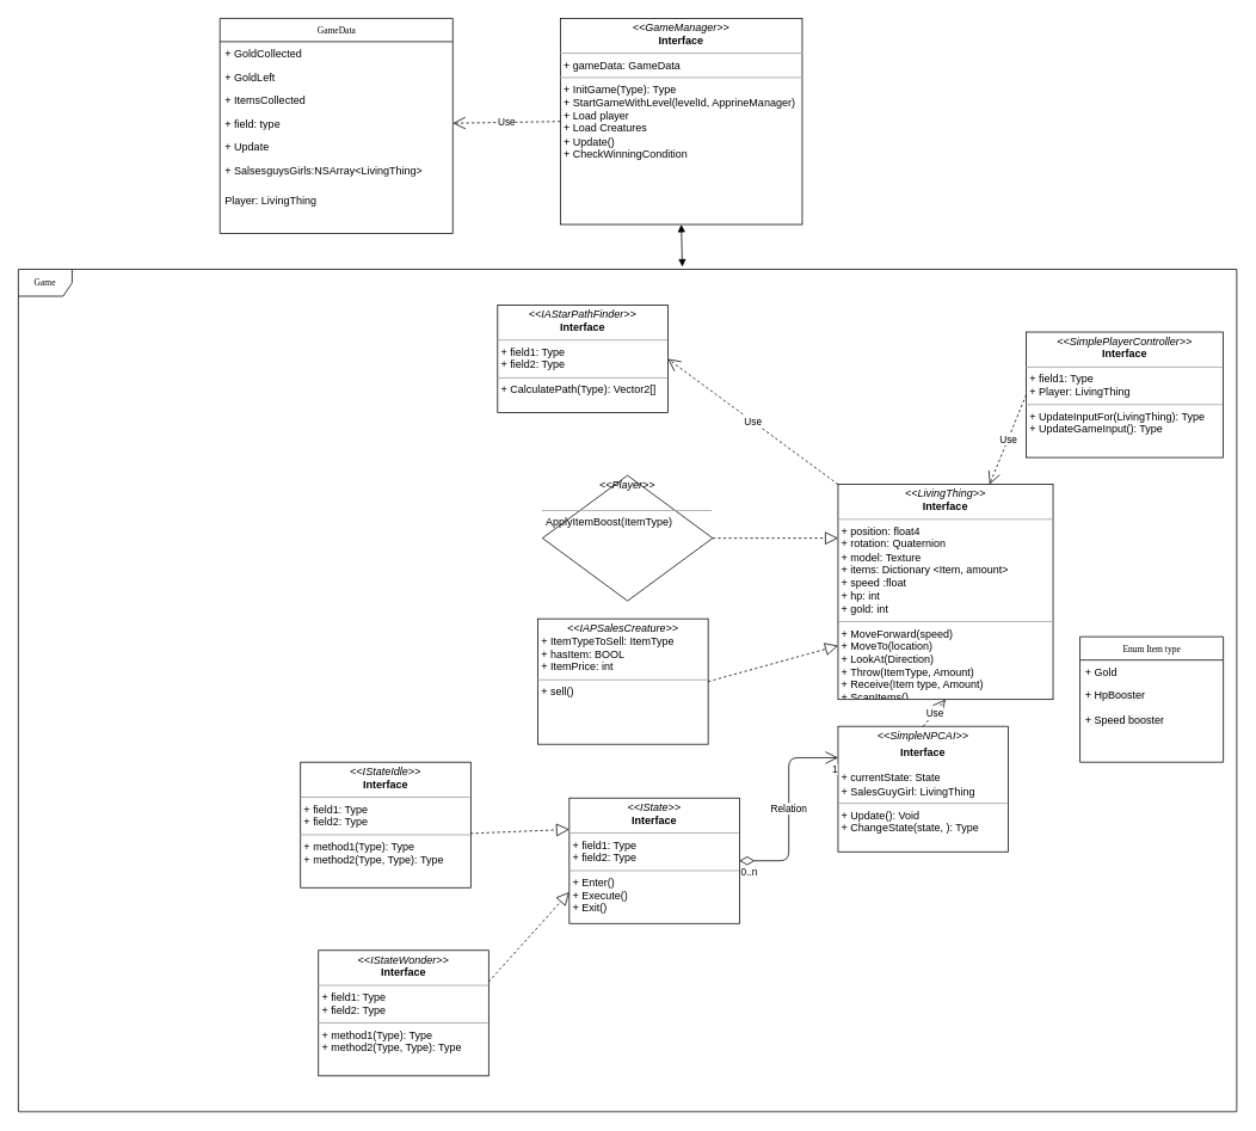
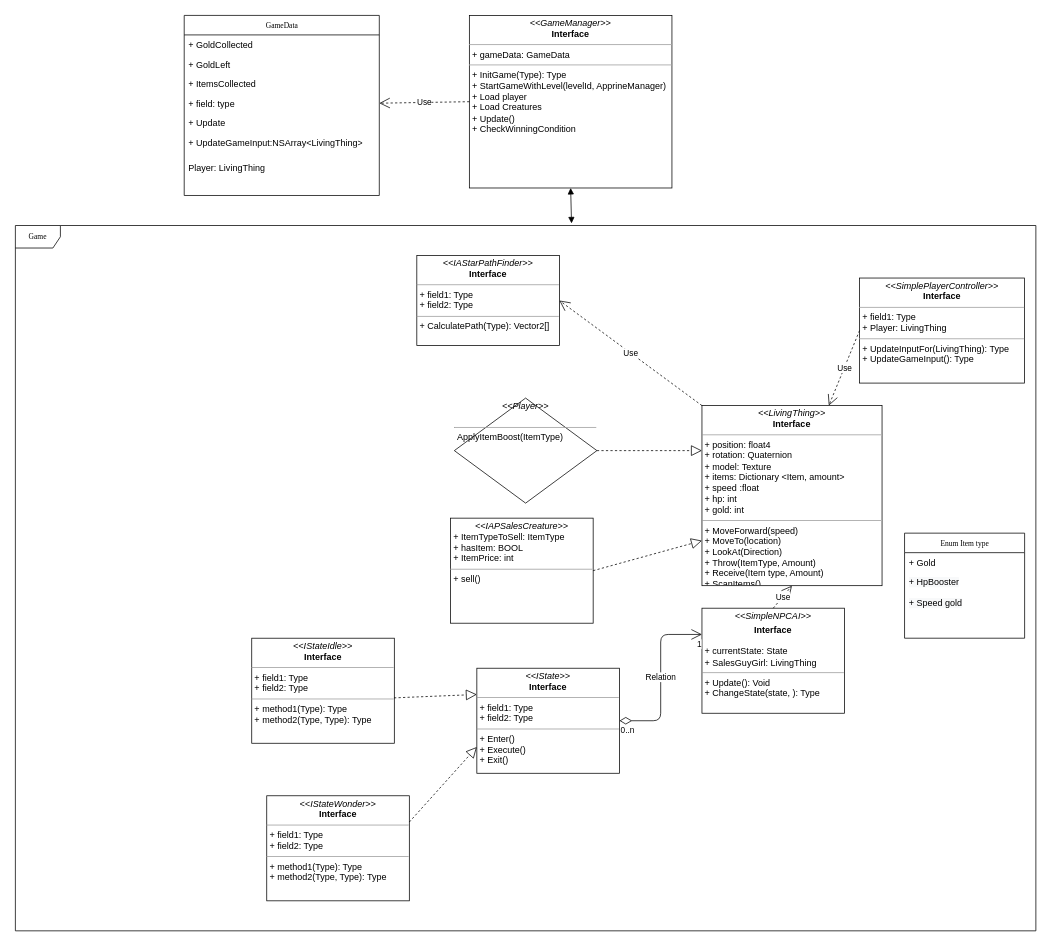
  <mxCell id="0" />
  <mxCell id="1" parent="0" />
  <mxCell id="2" value="Game" style="shape=umlFrame;whiteSpace=wrap;html=1;rounded=0;shadow=0;comic=0;labelBackgroundColor=none;strokeWidth=1;fontFamily=Verdana;fontSize=10;align=center;" parent="1" vertex="1"><mxGeometry x="20" y="300" width="1360" height="940" as="geometry" /></mxCell>
  <mxCell id="3" value="GameData" style="swimlane;html=1;fontStyle=0;childLayout=stackLayout;horizontal=1;startSize=26;fillColor=none;horizontalStack=0;resizeParent=1;resizeLast=0;collapsible=1;marginBottom=0;swimlaneFillColor=#ffffff;rounded=0;shadow=0;comic=0;labelBackgroundColor=none;strokeWidth=1;fontFamily=Verdana;fontSize=10;align=center;" parent="1" vertex="1"><mxGeometry x="245" y="20" width="260" height="240" as="geometry" /></mxCell>
  <mxCell id="4" value="+ GoldCollected" style="text;html=1;strokeColor=none;fillColor=none;align=left;verticalAlign=top;spacingLeft=4;spacingRight=4;whiteSpace=wrap;overflow=hidden;rotatable=0;points=[[0,0.5],[1,0.5]];portConstraint=eastwest;" parent="3" vertex="1"><mxGeometry y="26" width="260" height="26" as="geometry" /></mxCell>
  <mxCell id="5" value="+ GoldLeft" style="text;html=1;strokeColor=none;fillColor=none;align=left;verticalAlign=top;spacingLeft=4;spacingRight=4;whiteSpace=wrap;overflow=hidden;rotatable=0;points=[[0,0.5],[1,0.5]];portConstraint=eastwest;" parent="3" vertex="1"><mxGeometry y="52" width="260" height="26" as="geometry" /></mxCell>
  <mxCell id="6" value="+ ItemsCollected" style="text;html=1;strokeColor=none;fillColor=none;align=left;verticalAlign=top;spacingLeft=4;spacingRight=4;whiteSpace=wrap;overflow=hidden;rotatable=0;points=[[0,0.5],[1,0.5]];portConstraint=eastwest;" parent="3" vertex="1"><mxGeometry y="78" width="260" height="26" as="geometry" /></mxCell>
  <mxCell id="7" value="+ field: type&lt;br&gt;" style="text;html=1;strokeColor=none;fillColor=none;align=left;verticalAlign=top;spacingLeft=4;spacingRight=4;whiteSpace=wrap;overflow=hidden;rotatable=0;points=[[0,0.5],[1,0.5]];portConstraint=eastwest;" parent="3" vertex="1"><mxGeometry y="104" width="260" height="26" as="geometry" /></mxCell>
  <mxCell id="8" value="+ Update" style="text;html=1;strokeColor=none;fillColor=none;align=left;verticalAlign=top;spacingLeft=4;spacingRight=4;whiteSpace=wrap;overflow=hidden;rotatable=0;points=[[0,0.5],[1,0.5]];portConstraint=eastwest;" vertex="1" parent="3"><mxGeometry y="130" width="260" height="26" as="geometry" /></mxCell>
- <mxCell id="9" value="+ SalsesguysGirls:NSArray&amp;lt;LivingThing&amp;gt;&lt;br&gt;" style="text;html=1;strokeColor=none;fillColor=none;align=left;verticalAlign=top;spacingLeft=4;spacingRight=4;whiteSpace=wrap;overflow=hidden;rotatable=0;points=[[0,0.5],[1,0.5]];portConstraint=eastwest;" vertex="1" parent="3"><mxGeometry y="156" width="260" height="34" as="geometry" /></mxCell>
+ <mxCell id="9" value="+ UpdateGameInput:NSArray&amp;lt;LivingThing&amp;gt;&lt;br&gt;" style="text;html=1;strokeColor=none;fillColor=none;align=left;verticalAlign=top;spacingLeft=4;spacingRight=4;whiteSpace=wrap;overflow=hidden;rotatable=0;points=[[0,0.5],[1,0.5]];portConstraint=eastwest;" vertex="1" parent="3"><mxGeometry y="156" width="260" height="34" as="geometry" /></mxCell>
  <mxCell id="10" value="Player: LivingThing" style="text;html=1;strokeColor=none;fillColor=none;align=left;verticalAlign=top;spacingLeft=4;spacingRight=4;whiteSpace=wrap;overflow=hidden;rotatable=0;points=[[0,0.5],[1,0.5]];portConstraint=eastwest;" vertex="1" parent="3"><mxGeometry y="190" width="260" height="26" as="geometry" /></mxCell>
  <mxCell id="11" value="Enum Item type" style="swimlane;html=1;fontStyle=0;childLayout=stackLayout;horizontal=1;startSize=26;fillColor=none;horizontalStack=0;resizeParent=1;resizeLast=0;collapsible=1;marginBottom=0;swimlaneFillColor=#ffffff;rounded=0;shadow=0;comic=0;labelBackgroundColor=none;strokeWidth=1;fontFamily=Verdana;fontSize=10;align=center;" parent="1" vertex="1"><mxGeometry x="1205" y="710" width="160" height="140" as="geometry" /></mxCell>
  <mxCell id="12" value="+ Gold" style="text;html=1;strokeColor=none;fillColor=none;align=left;verticalAlign=top;spacingLeft=4;spacingRight=4;whiteSpace=wrap;overflow=hidden;rotatable=0;points=[[0,0.5],[1,0.5]];portConstraint=eastwest;" parent="11" vertex="1"><mxGeometry y="26" width="160" height="26" as="geometry" /></mxCell>
  <mxCell id="13" value="&lt;meta charset=&quot;utf-8&quot;&gt;&lt;span style=&quot;color: rgb(0, 0, 0); font-family: helvetica; font-size: 12px; font-style: normal; font-weight: 400; letter-spacing: normal; text-align: left; text-indent: 0px; text-transform: none; word-spacing: 0px; background-color: rgb(248, 249, 250); display: inline; float: none;&quot;&gt;+ HpBooster&lt;/span&gt;" style="text;html=1;strokeColor=none;fillColor=none;align=left;verticalAlign=top;spacingLeft=4;spacingRight=4;whiteSpace=wrap;overflow=hidden;rotatable=0;points=[[0,0.5],[1,0.5]];portConstraint=eastwest;" parent="11" vertex="1"><mxGeometry y="52" width="160" height="28" as="geometry" /></mxCell>
- <mxCell id="14" value="&lt;span style=&quot;color: rgb(0 , 0 , 0) ; font-family: &amp;#34;helvetica&amp;#34; ; font-size: 12px ; font-style: normal ; font-weight: 400 ; letter-spacing: normal ; text-align: left ; text-indent: 0px ; text-transform: none ; word-spacing: 0px ; background-color: rgb(248 , 249 , 250) ; display: inline ; float: none&quot;&gt;+ Speed booster&lt;/span&gt;" style="text;html=1;strokeColor=none;fillColor=none;align=left;verticalAlign=top;spacingLeft=4;spacingRight=4;whiteSpace=wrap;overflow=hidden;rotatable=0;points=[[0,0.5],[1,0.5]];portConstraint=eastwest;" vertex="1" parent="11"><mxGeometry y="80" width="160" height="28" as="geometry" /></mxCell>
+ <mxCell id="14" value="&lt;span style=&quot;color: rgb(0 , 0 , 0) ; font-family: &amp;#34;helvetica&amp;#34; ; font-size: 12px ; font-style: normal ; font-weight: 400 ; letter-spacing: normal ; text-align: left ; text-indent: 0px ; text-transform: none ; word-spacing: 0px ; background-color: rgb(248 , 249 , 250) ; display: inline ; float: none&quot;&gt;+ Speed gold&lt;/span&gt;" style="text;html=1;strokeColor=none;fillColor=none;align=left;verticalAlign=top;spacingLeft=4;spacingRight=4;whiteSpace=wrap;overflow=hidden;rotatable=0;points=[[0,0.5],[1,0.5]];portConstraint=eastwest;" vertex="1" parent="11"><mxGeometry y="80" width="160" height="28" as="geometry" /></mxCell>
  <mxCell id="15" value="&lt;p style=&quot;margin: 0px ; margin-top: 4px ; text-align: center&quot;&gt;&lt;i&gt;&amp;lt;&amp;lt;IAStarPathFinder&amp;gt;&amp;gt;&lt;/i&gt;&lt;br&gt;&lt;b&gt;Interface&lt;/b&gt;&lt;/p&gt;&lt;hr size=&quot;1&quot;&gt;&lt;p style=&quot;margin: 0px ; margin-left: 4px&quot;&gt;+ field1: Type&lt;br&gt;+ field2: Type&lt;/p&gt;&lt;hr size=&quot;1&quot;&gt;&lt;p style=&quot;margin: 0px ; margin-left: 4px&quot;&gt;+ CalculatePath(Type): Vector2[]&lt;br&gt;&lt;br&gt;&lt;/p&gt;" style="verticalAlign=top;align=left;overflow=fill;fontSize=12;fontFamily=Helvetica;html=1;rounded=0;shadow=0;comic=0;labelBackgroundColor=none;strokeWidth=1" parent="1" vertex="1"><mxGeometry x="555" y="340" width="190" height="120" as="geometry" /></mxCell>
  <mxCell id="16" value="&lt;p style=&quot;margin: 0px ; margin-top: 4px ; text-align: center&quot;&gt;&lt;i&gt;&amp;lt;&amp;lt;SimpleNPC&lt;/i&gt;&lt;i&gt;AI&amp;gt;&amp;gt;&lt;/i&gt;&lt;/p&gt;&lt;p style=&quot;margin: 0px ; margin-top: 4px ; text-align: center&quot;&gt;&lt;b&gt;Interface&lt;/b&gt;&lt;/p&gt;&lt;p style=&quot;margin: 0px ; margin-left: 4px&quot;&gt;&lt;br&gt;+ currentState: State&lt;/p&gt;&lt;p style=&quot;margin: 0px ; margin-left: 4px&quot;&gt;+ SalesGuyGirl: LivingThing&lt;/p&gt;&lt;hr size=&quot;1&quot;&gt;&lt;p style=&quot;margin: 0px ; margin-left: 4px&quot;&gt;+ Update(): Void&lt;br&gt;+ ChangeState(state, ): Type&lt;/p&gt;&lt;p style=&quot;margin: 0px ; margin-left: 4px&quot;&gt;&lt;br&gt;&lt;/p&gt;" style="verticalAlign=top;align=left;overflow=fill;fontSize=12;fontFamily=Helvetica;html=1;rounded=0;shadow=0;comic=0;labelBackgroundColor=none;strokeWidth=1" parent="1" vertex="1"><mxGeometry x="935" y="810" width="190" height="140" as="geometry" /></mxCell>
  <mxCell id="17" value="&lt;p style=&quot;margin: 0px ; margin-top: 4px ; text-align: center&quot;&gt;&lt;i&gt;&amp;lt;&amp;lt;LivingThing&amp;gt;&amp;gt;&lt;/i&gt;&lt;br&gt;&lt;b&gt;Interface&lt;/b&gt;&lt;/p&gt;&lt;hr size=&quot;1&quot;&gt;&lt;p style=&quot;margin: 0px ; margin-left: 4px&quot;&gt;+ position: float4&lt;br&gt;+ rotation: Quaternion&lt;/p&gt;&lt;p style=&quot;margin: 0px ; margin-left: 4px&quot;&gt;+ model: Texture&lt;/p&gt;&lt;p style=&quot;margin: 0px ; margin-left: 4px&quot;&gt;+ items: Dictionary &amp;lt;Item, amount&amp;gt;&lt;/p&gt;&lt;p style=&quot;margin: 0px ; margin-left: 4px&quot;&gt;+ speed :float&lt;/p&gt;&lt;p style=&quot;margin: 0px ; margin-left: 4px&quot;&gt;+ hp: int&lt;/p&gt;&lt;p style=&quot;margin: 0px ; margin-left: 4px&quot;&gt;+ gold: int&lt;/p&gt;&lt;hr size=&quot;1&quot;&gt;&lt;p style=&quot;margin: 0px ; margin-left: 4px&quot;&gt;+ MoveForward(speed)&lt;/p&gt;&lt;p style=&quot;margin: 0px ; margin-left: 4px&quot;&gt;+ MoveTo(location)&lt;br&gt;+ LookAt(Direction)&lt;/p&gt;&lt;p style=&quot;margin: 0px ; margin-left: 4px&quot;&gt;+ Throw(ItemType, Amount)&lt;/p&gt;&lt;p style=&quot;margin: 0px ; margin-left: 4px&quot;&gt;+ Receive(Item type, Amount)&lt;/p&gt;&lt;p style=&quot;margin: 0px ; margin-left: 4px&quot;&gt;+ ScanItems()&lt;/p&gt;" style="verticalAlign=top;align=left;overflow=fill;fontSize=12;fontFamily=Helvetica;html=1;rounded=0;shadow=0;comic=0;labelBackgroundColor=none;strokeWidth=1" parent="1" vertex="1"><mxGeometry x="935" y="540" width="240" height="240" as="geometry" /></mxCell>
  <mxCell id="18" value="&lt;p style=&quot;margin: 0px ; margin-top: 4px ; text-align: center&quot;&gt;&lt;i&gt;&amp;lt;&amp;lt;GameManager&amp;gt;&amp;gt;&lt;/i&gt;&lt;br&gt;&lt;b&gt;Interface&lt;/b&gt;&lt;/p&gt;&lt;hr size=&quot;1&quot;&gt;&lt;p style=&quot;margin: 0px ; margin-left: 4px&quot;&gt;+ gameData: GameData&lt;/p&gt;&lt;hr size=&quot;1&quot;&gt;&lt;p style=&quot;margin: 0px ; margin-left: 4px&quot;&gt;+ InitGame(Type): Type&lt;br&gt;+ StartGameWithLevel(levelId, ApprineManager)&lt;/p&gt;&lt;p style=&quot;margin: 0px ; margin-left: 4px&quot;&gt;+ Load player&lt;/p&gt;&lt;p style=&quot;margin: 0px ; margin-left: 4px&quot;&gt;+ Load Creatures&lt;/p&gt;&lt;p style=&quot;margin: 0px ; margin-left: 4px&quot;&gt;+ Update()&lt;/p&gt;&lt;p style=&quot;margin: 0px ; margin-left: 4px&quot;&gt;+ CheckWinningCondition&lt;/p&gt;" style="verticalAlign=top;align=left;overflow=fill;fontSize=12;fontFamily=Helvetica;html=1;rounded=0;shadow=0;comic=0;labelBackgroundColor=none;strokeWidth=1" parent="1" vertex="1"><mxGeometry x="625" y="20" width="270" height="230" as="geometry" /></mxCell>
  <mxCell id="19" value="&lt;p style=&quot;margin: 0px ; margin-top: 4px ; text-align: center&quot;&gt;&lt;i&gt;&amp;lt;&amp;lt;SimplePlayerController&amp;gt;&amp;gt;&lt;/i&gt;&lt;br&gt;&lt;b&gt;Interface&lt;/b&gt;&lt;/p&gt;&lt;hr size=&quot;1&quot;&gt;&lt;p style=&quot;margin: 0px ; margin-left: 4px&quot;&gt;+ field1: Type&lt;br&gt;+ Player: LivingThing&lt;/p&gt;&lt;hr size=&quot;1&quot;&gt;&lt;p style=&quot;margin: 0px ; margin-left: 4px&quot;&gt;+ UpdateInputFor(LivingThing): Type&lt;br&gt;+ UpdateGameInput(): Type&lt;/p&gt;" style="verticalAlign=top;align=left;overflow=fill;fontSize=12;fontFamily=Helvetica;html=1;rounded=0;shadow=0;comic=0;labelBackgroundColor=none;strokeWidth=1" parent="1" vertex="1"><mxGeometry x="1145" y="370" width="220" height="140" as="geometry" /></mxCell>
  <mxCell id="20" value="&lt;p style=&quot;margin: 0px ; margin-top: 4px ; text-align: center&quot;&gt;&lt;i&gt;&amp;lt;&amp;lt;IAPSalesCreature&amp;gt;&amp;gt;&lt;/i&gt;&lt;br&gt;&lt;/p&gt;&lt;p style=&quot;margin: 0px ; margin-left: 4px&quot;&gt;+ ItemTypeToSell: ItemType&lt;br&gt;+ hasItem: BOOL&lt;/p&gt;&lt;p style=&quot;margin: 0px ; margin-left: 4px&quot;&gt;+ ItemPrice: int&lt;/p&gt;&lt;hr size=&quot;1&quot;&gt;&lt;p style=&quot;margin: 0px ; margin-left: 4px&quot;&gt;+ sell()&lt;br&gt;&lt;br&gt;&lt;/p&gt;" style="verticalAlign=top;align=left;overflow=fill;fontSize=12;fontFamily=Helvetica;html=1;rounded=0;shadow=0;comic=0;labelBackgroundColor=none;strokeWidth=1" parent="1" vertex="1"><mxGeometry x="600" y="690" width="190" height="140" as="geometry" /></mxCell>
  <mxCell id="21" value="&lt;p style=&quot;margin: 0px ; margin-top: 4px ; text-align: center&quot;&gt;&lt;i&gt;&amp;lt;&amp;lt;Player&amp;gt;&amp;gt;&lt;/i&gt;&lt;br&gt;&lt;/p&gt;&lt;p style=&quot;margin: 0px ; margin-left: 4px&quot;&gt;&lt;br&gt;&lt;/p&gt;&lt;hr size=&quot;1&quot;&gt;&lt;p style=&quot;margin: 0px ; margin-left: 4px&quot;&gt;ApplyItemBoost(ItemType)&lt;/p&gt;" style="rhombus;verticalAlign=top;align=left;overflow=fill;fontSize=12;fontFamily=Helvetica;html=1;shadow=0;comic=0;labelBackgroundColor=none;strokeWidth=1;" vertex="1" parent="1"><mxGeometry x="605" y="530" width="190" height="140" as="geometry" /></mxCell>
  <mxCell id="22" value="" style="endArrow=block;dashed=1;endFill=0;endSize=12;html=1;exitX=1;exitY=0.5;exitDx=0;exitDy=0;entryX=0;entryY=0.75;entryDx=0;entryDy=0;" edge="1" parent="1" source="20" target="17"><mxGeometry width="160" relative="1" as="geometry"><mxPoint x="1045" y="660" as="sourcePoint" /><mxPoint x="1205" y="660" as="targetPoint" /></mxGeometry></mxCell>
  <mxCell id="23" value="" style="endArrow=block;dashed=1;endFill=0;endSize=12;html=1;exitX=1;exitY=0.5;exitDx=0;exitDy=0;entryX=0;entryY=0.25;entryDx=0;entryDy=0;" edge="1" parent="1" source="21" target="17"><mxGeometry width="160" relative="1" as="geometry"><mxPoint x="795" y="780" as="sourcePoint" /><mxPoint x="905" y="680" as="targetPoint" /></mxGeometry></mxCell>
  <mxCell id="24" value="Use" style="endArrow=open;endSize=12;dashed=1;html=1;exitX=0;exitY=0.5;exitDx=0;exitDy=0;" edge="1" parent="1" source="19" target="17"><mxGeometry width="160" relative="1" as="geometry"><mxPoint x="1045" y="600" as="sourcePoint" /><mxPoint x="1205" y="600" as="targetPoint" /></mxGeometry></mxCell>
  <mxCell id="25" value="&lt;p style=&quot;margin: 0px ; margin-top: 4px ; text-align: center&quot;&gt;&lt;i&gt;&amp;lt;&amp;lt;IState&amp;gt;&amp;gt;&lt;/i&gt;&lt;br&gt;&lt;b&gt;Interface&lt;/b&gt;&lt;/p&gt;&lt;hr size=&quot;1&quot;&gt;&lt;p style=&quot;margin: 0px ; margin-left: 4px&quot;&gt;+ field1: Type&lt;br&gt;+ field2: Type&lt;/p&gt;&lt;hr size=&quot;1&quot;&gt;&lt;p style=&quot;margin: 0px ; margin-left: 4px&quot;&gt;+ Enter()&lt;br&gt;+ Execute()&lt;/p&gt;&lt;p style=&quot;margin: 0px ; margin-left: 4px&quot;&gt;+ Exit()&lt;/p&gt;" style="verticalAlign=top;align=left;overflow=fill;fontSize=12;fontFamily=Helvetica;html=1;rounded=0;shadow=0;comic=0;labelBackgroundColor=none;strokeWidth=1" vertex="1" parent="1"><mxGeometry x="635" y="890" width="190" height="140" as="geometry" /></mxCell>
  <mxCell id="26" value="&lt;p style=&quot;margin: 0px ; margin-top: 4px ; text-align: center&quot;&gt;&lt;i&gt;&amp;lt;&amp;lt;IStateIdle&amp;gt;&amp;gt;&lt;/i&gt;&lt;br&gt;&lt;b&gt;Interface&lt;/b&gt;&lt;/p&gt;&lt;hr size=&quot;1&quot;&gt;&lt;p style=&quot;margin: 0px ; margin-left: 4px&quot;&gt;+ field1: Type&lt;br&gt;+ field2: Type&lt;/p&gt;&lt;hr size=&quot;1&quot;&gt;&lt;p style=&quot;margin: 0px ; margin-left: 4px&quot;&gt;+ method1(Type): Type&lt;br&gt;+ method2(Type, Type): Type&lt;/p&gt;" style="verticalAlign=top;align=left;overflow=fill;fontSize=12;fontFamily=Helvetica;html=1;rounded=0;shadow=0;comic=0;labelBackgroundColor=none;strokeWidth=1" vertex="1" parent="1"><mxGeometry x="335" y="850" width="190" height="140" as="geometry" /></mxCell>
  <mxCell id="27" value="&lt;p style=&quot;margin: 0px ; margin-top: 4px ; text-align: center&quot;&gt;&lt;i&gt;&amp;lt;&amp;lt;IStateWonder&amp;gt;&amp;gt;&lt;/i&gt;&lt;br&gt;&lt;b&gt;Interface&lt;/b&gt;&lt;/p&gt;&lt;hr size=&quot;1&quot;&gt;&lt;p style=&quot;margin: 0px ; margin-left: 4px&quot;&gt;+ field1: Type&lt;br&gt;+ field2: Type&lt;/p&gt;&lt;hr size=&quot;1&quot;&gt;&lt;p style=&quot;margin: 0px ; margin-left: 4px&quot;&gt;+ method1(Type): Type&lt;br&gt;+ method2(Type, Type): Type&lt;/p&gt;" style="verticalAlign=top;align=left;overflow=fill;fontSize=12;fontFamily=Helvetica;html=1;rounded=0;shadow=0;comic=0;labelBackgroundColor=none;strokeWidth=1" vertex="1" parent="1"><mxGeometry x="355" y="1060" width="190" height="140" as="geometry" /></mxCell>
  <mxCell id="28" value="" style="endArrow=block;dashed=1;endFill=0;endSize=12;html=1;exitX=0.998;exitY=0.568;exitDx=0;exitDy=0;exitPerimeter=0;entryX=0;entryY=0.25;entryDx=0;entryDy=0;" edge="1" parent="1" source="26" target="25"><mxGeometry width="160" relative="1" as="geometry"><mxPoint x="725" y="830" as="sourcePoint" /><mxPoint x="885" y="830" as="targetPoint" /></mxGeometry></mxCell>
  <mxCell id="29" value="" style="endArrow=block;dashed=1;endFill=0;endSize=12;html=1;exitX=1;exitY=0.25;exitDx=0;exitDy=0;entryX=0;entryY=0.75;entryDx=0;entryDy=0;" edge="1" parent="1" source="27" target="25"><mxGeometry width="160" relative="1" as="geometry"><mxPoint x="554.62" y="989.52" as="sourcePoint" /><mxPoint x="645" y="935" as="targetPoint" /></mxGeometry></mxCell>
  <mxCell id="30" value="Relation" style="endArrow=open;html=1;endSize=12;startArrow=diamondThin;startSize=14;startFill=0;edgeStyle=orthogonalEdgeStyle;entryX=0;entryY=0.25;entryDx=0;entryDy=0;" edge="1" parent="1" source="25" target="16"><mxGeometry relative="1" as="geometry"><mxPoint x="725" y="830" as="sourcePoint" /><mxPoint x="885" y="830" as="targetPoint" /></mxGeometry></mxCell>
  <mxCell id="31" value="0..n" style="edgeLabel;resizable=0;html=1;align=left;verticalAlign=top;" connectable="0" vertex="1" parent="30"><mxGeometry x="-1" relative="1" as="geometry" /></mxCell>
  <mxCell id="32" value="1" style="edgeLabel;resizable=0;html=1;align=right;verticalAlign=top;" connectable="0" vertex="1" parent="30"><mxGeometry x="1" relative="1" as="geometry" /></mxCell>
  <mxCell id="33" value="" style="endArrow=block;startArrow=block;endFill=1;startFill=1;html=1;exitX=0.5;exitY=1;exitDx=0;exitDy=0;entryX=0.545;entryY=-0.003;entryDx=0;entryDy=0;entryPerimeter=0;" edge="1" parent="1" source="18" target="2"><mxGeometry width="160" relative="1" as="geometry"><mxPoint x="535" y="610" as="sourcePoint" /><mxPoint x="695" y="610" as="targetPoint" /></mxGeometry></mxCell>
  <mxCell id="34" value="Use" style="endArrow=open;endSize=12;dashed=1;html=1;exitX=0.5;exitY=0;exitDx=0;exitDy=0;entryX=0.5;entryY=1;entryDx=0;entryDy=0;" edge="1" parent="1" source="16" target="17"><mxGeometry width="160" relative="1" as="geometry"><mxPoint x="735" y="760" as="sourcePoint" /><mxPoint x="895" y="760" as="targetPoint" /></mxGeometry></mxCell>
  <mxCell id="35" value="Use" style="endArrow=open;endSize=12;dashed=1;html=1;entryX=1;entryY=0.5;entryDx=0;entryDy=0;exitX=0;exitY=0;exitDx=0;exitDy=0;" edge="1" parent="1" source="17" target="15"><mxGeometry width="160" relative="1" as="geometry"><mxPoint x="635" y="690" as="sourcePoint" /><mxPoint x="795" y="690" as="targetPoint" /></mxGeometry></mxCell>
  <mxCell id="36" value="Use" style="endArrow=open;endSize=12;dashed=1;html=1;entryX=1;entryY=0.5;entryDx=0;entryDy=0;exitX=0;exitY=0.5;exitDx=0;exitDy=0;" edge="1" parent="1" source="18" target="7"><mxGeometry width="160" relative="1" as="geometry"><mxPoint x="645" y="670" as="sourcePoint" /><mxPoint x="805" y="670" as="targetPoint" /></mxGeometry></mxCell>
